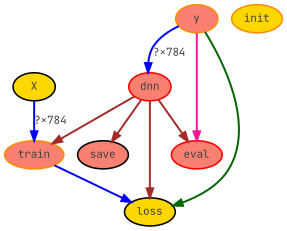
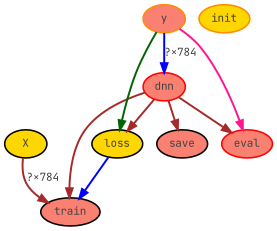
  digraph {
    color=white
    fillcolor=white
    fontcolor="#414141"
    fontname="JetBrains Mono"
    style=rounded
    node [color=black fillcolor=salmon fontcolor="#414141" fontname="JetBrains Mono" penwidth=2 style=filled]
    edge [arrowsize=1.2 color=brown fontcolor="#414141" fontname="JetBrains Mono" penwidth=2.5]
    n1 [fillcolor=gold label=X]
-   n2 [color=darkorange label=train]
+   n2 [label=train]
    n3 [color=red label=dnn]
    n4 [fillcolor=gold label=loss]
    n5 [color=red label=eval]
    n6 [label=save]
    n7 [color=darkorange label=y]
    n8 [color=darkorange fillcolor=gold label=init]
-   n1 -> n2 [color=blue label="?×784"]
+   n1 -> n2 [label="?×784"]
    n3 -> n2
    n3 -> n4
    n3 -> n5
    n3 -> n6
-   n2 -> n4 [color=blue]
+   n4 -> n2 [color=blue]
    n7 -> n3 [color=blue label="?×784"]
    n7 -> n4 [color=darkgreen]
    n7 -> n5 [color=deeppink]
  }
